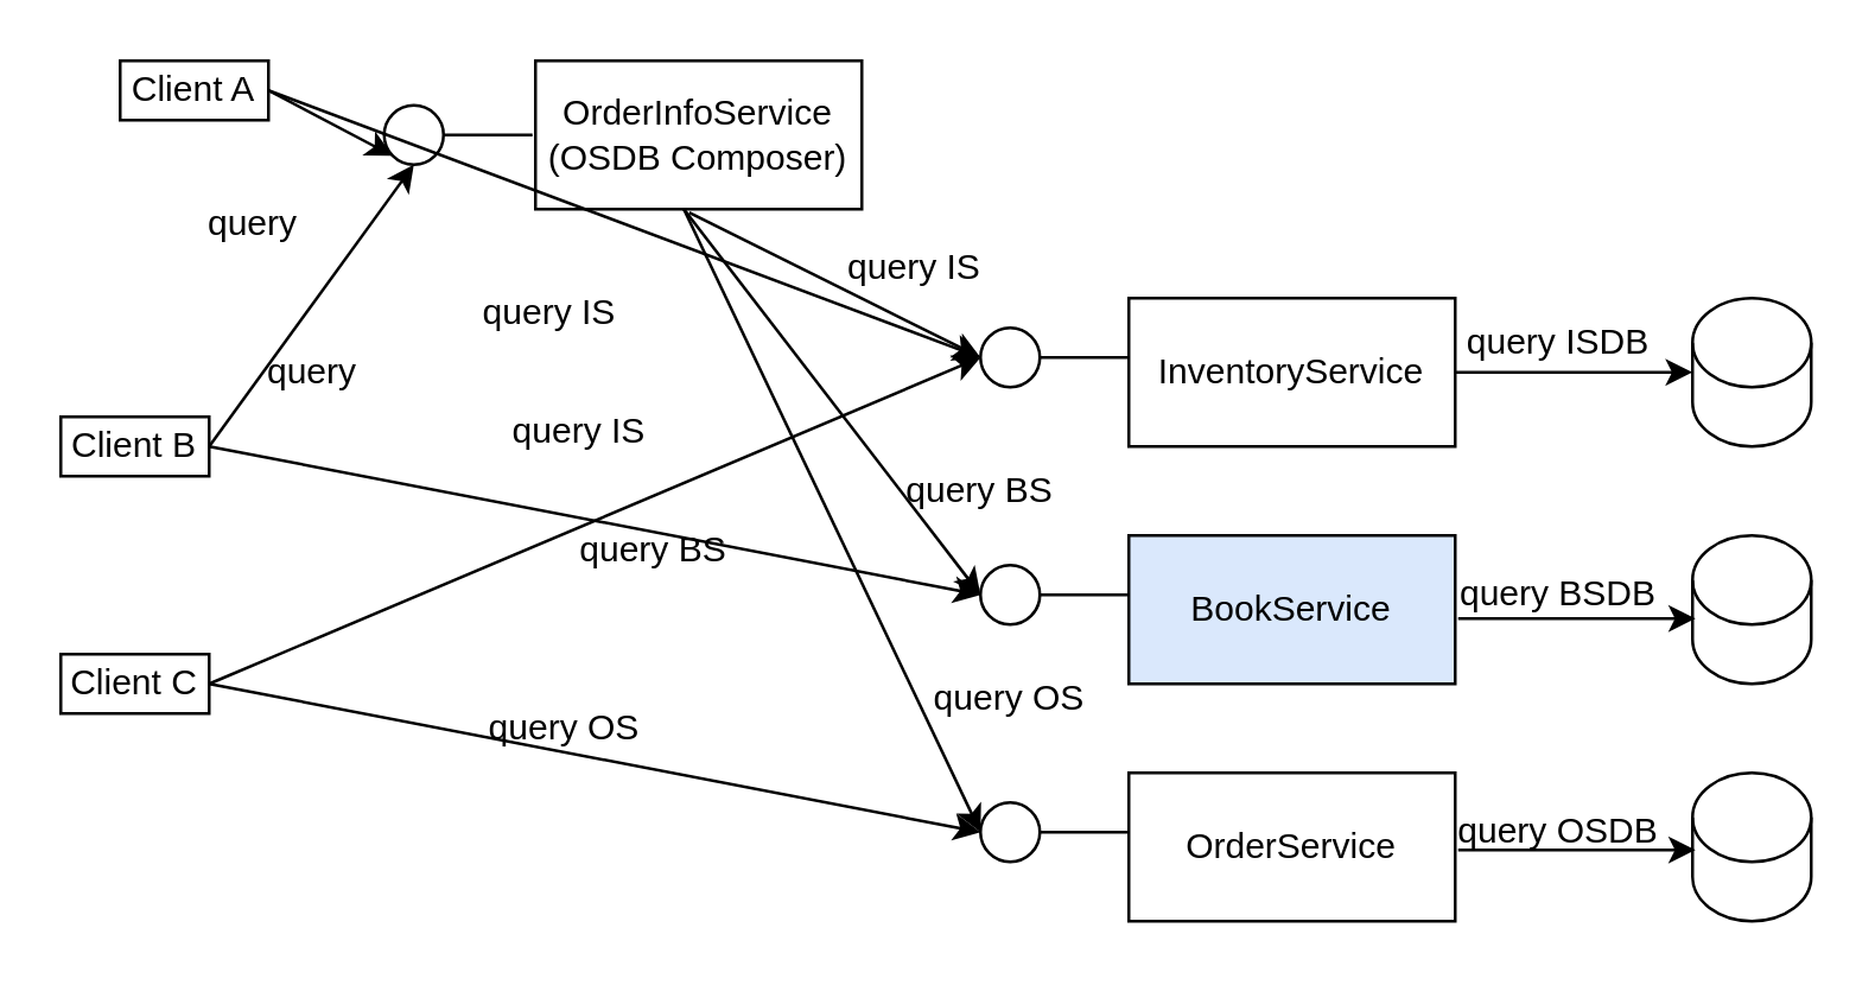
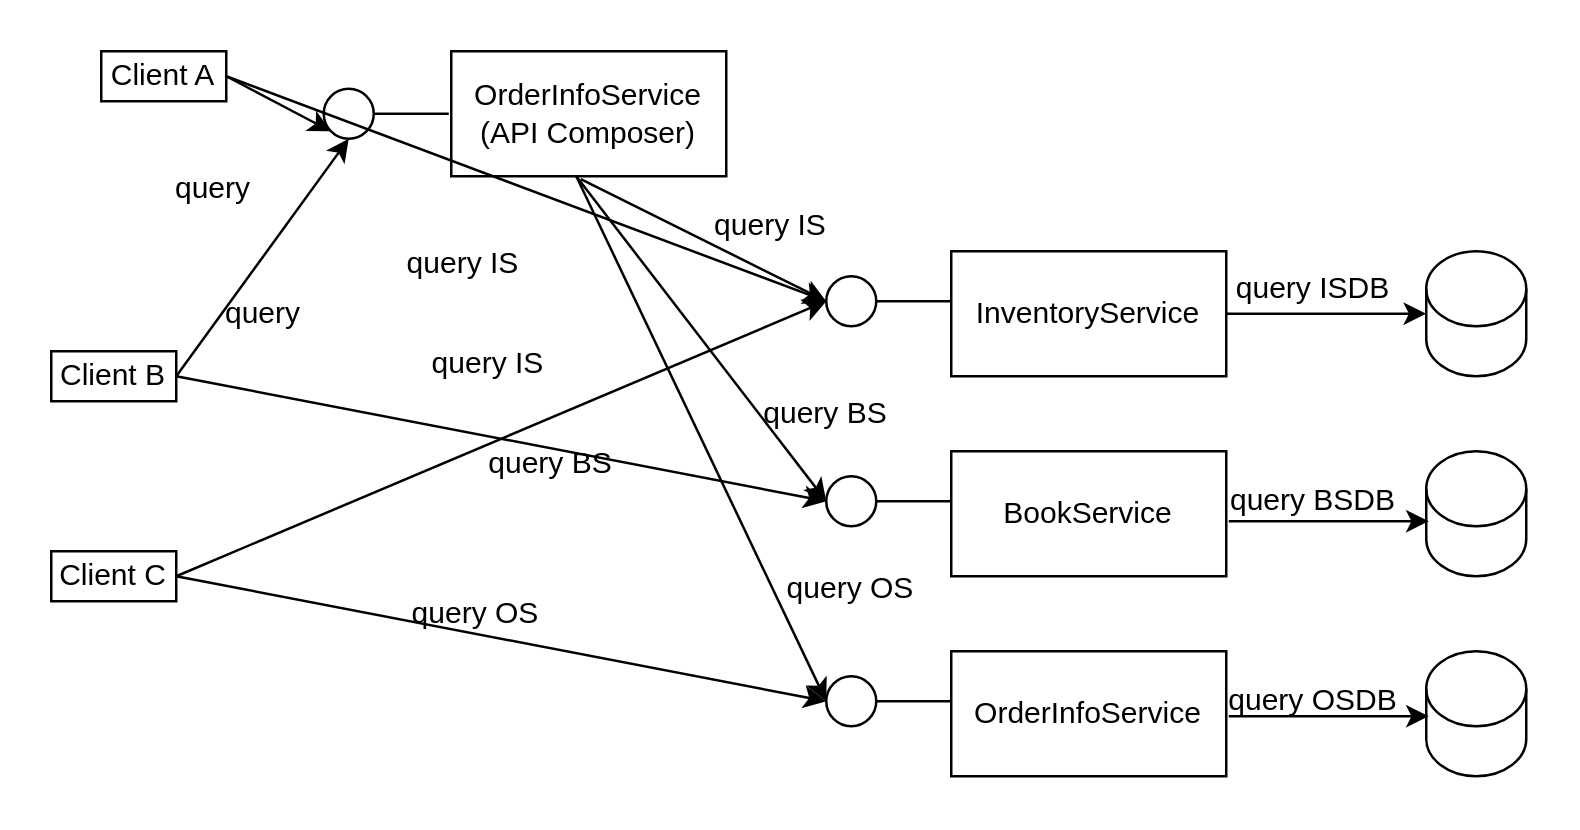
  <mxCell id="0" />
  <mxCell id="1" parent="0" />
- <mxCell id="2" value="OrderInfoService&lt;div&gt;(OSDB Composer)&lt;/div&gt;" style="html=1;whiteSpace=wrap;" vertex="1" parent="1"><mxGeometry x="180" y="20" width="110" height="50" as="geometry" /></mxCell>
+ <mxCell id="2" value="OrderInfoService&lt;div&gt;(API Composer)&lt;/div&gt;" style="html=1;whiteSpace=wrap;" vertex="1" parent="1"><mxGeometry x="180" y="20" width="110" height="50" as="geometry" /></mxCell>
  <mxCell id="3" value="InventoryService" style="html=1;whiteSpace=wrap;" vertex="1" parent="1"><mxGeometry x="380" y="100" width="110" height="50" as="geometry" /></mxCell>
  <mxCell id="4" value="" style="ellipse;whiteSpace=wrap;html=1;aspect=fixed;" vertex="1" parent="1"><mxGeometry x="330" y="110" width="20" height="20" as="geometry" /></mxCell>
  <mxCell id="5" value="" style="endArrow=none;html=1;rounded=0;" edge="1" parent="1"><mxGeometry width="50" height="50" relative="1" as="geometry"><mxPoint x="350" y="120" as="sourcePoint" /><mxPoint x="380" y="120" as="targetPoint" /></mxGeometry></mxCell>
- <mxCell id="6" value="BookService" style="html=1;whiteSpace=wrap;fillColor=#dae8fc;" vertex="1" parent="1"><mxGeometry x="380" y="180" width="110" height="50" as="geometry" /></mxCell>
+ <mxCell id="6" value="BookService" style="html=1;whiteSpace=wrap;" vertex="1" parent="1"><mxGeometry x="380" y="180" width="110" height="50" as="geometry" /></mxCell>
  <mxCell id="7" value="" style="ellipse;whiteSpace=wrap;html=1;aspect=fixed;" vertex="1" parent="1"><mxGeometry x="330" y="190" width="20" height="20" as="geometry" /></mxCell>
  <mxCell id="8" value="" style="endArrow=none;html=1;rounded=0;" edge="1" parent="1"><mxGeometry width="50" height="50" relative="1" as="geometry"><mxPoint x="350" y="200" as="sourcePoint" /><mxPoint x="380" y="200" as="targetPoint" /></mxGeometry></mxCell>
- <mxCell id="9" value="OrderService" style="html=1;whiteSpace=wrap;" vertex="1" parent="1"><mxGeometry x="380" y="260" width="110" height="50" as="geometry" /></mxCell>
+ <mxCell id="9" value="OrderInfoService" style="html=1;whiteSpace=wrap;" vertex="1" parent="1"><mxGeometry x="380" y="260" width="110" height="50" as="geometry" /></mxCell>
  <mxCell id="10" value="" style="ellipse;whiteSpace=wrap;html=1;aspect=fixed;" vertex="1" parent="1"><mxGeometry x="330" y="270" width="20" height="20" as="geometry" /></mxCell>
  <mxCell id="11" value="" style="endArrow=none;html=1;rounded=0;" edge="1" parent="1"><mxGeometry width="50" height="50" relative="1" as="geometry"><mxPoint x="350" y="280" as="sourcePoint" /><mxPoint x="380" y="280" as="targetPoint" /></mxGeometry></mxCell>
  <mxCell id="12" value="" style="shape=cylinder3;whiteSpace=wrap;html=1;boundedLbl=1;backgroundOutline=1;size=15;" vertex="1" parent="1"><mxGeometry x="570" y="100" width="40" height="50" as="geometry" /></mxCell>
  <mxCell id="13" value="" style="shape=cylinder3;whiteSpace=wrap;html=1;boundedLbl=1;backgroundOutline=1;size=15;" vertex="1" parent="1"><mxGeometry x="570" y="180" width="40" height="50" as="geometry" /></mxCell>
  <mxCell id="14" value="" style="shape=cylinder3;whiteSpace=wrap;html=1;boundedLbl=1;backgroundOutline=1;size=15;" vertex="1" parent="1"><mxGeometry x="570" y="260" width="40" height="50" as="geometry" /></mxCell>
  <mxCell id="15" value="" style="endArrow=none;html=1;rounded=0;" edge="1" parent="1"><mxGeometry width="50" height="50" relative="1" as="geometry"><mxPoint x="149" y="45" as="sourcePoint" /><mxPoint x="179" y="45" as="targetPoint" /></mxGeometry></mxCell>
  <mxCell id="16" value="" style="ellipse;whiteSpace=wrap;html=1;aspect=fixed;" vertex="1" parent="1"><mxGeometry x="129" y="35" width="20" height="20" as="geometry" /></mxCell>
  <mxCell id="17" value="" style="endArrow=classic;html=1;rounded=0;entryX=0;entryY=0.5;entryDx=0;entryDy=0;exitX=0.471;exitY=1.023;exitDx=0;exitDy=0;exitPerimeter=0;" edge="1" parent="1" source="2" target="4"><mxGeometry width="50" height="50" relative="1" as="geometry"><mxPoint x="300" y="220" as="sourcePoint" /><mxPoint x="350" y="170" as="targetPoint" /></mxGeometry></mxCell>
  <mxCell id="18" value="" style="endArrow=classic;html=1;rounded=0;entryX=0;entryY=0.5;entryDx=0;entryDy=0;" edge="1" parent="1" target="7"><mxGeometry width="50" height="50" relative="1" as="geometry"><mxPoint x="230" y="70" as="sourcePoint" /><mxPoint x="340" y="183" as="targetPoint" /></mxGeometry></mxCell>
  <mxCell id="19" value="" style="endArrow=classic;html=1;rounded=0;entryX=0;entryY=0.5;entryDx=0;entryDy=0;" edge="1" parent="1" target="10"><mxGeometry width="50" height="50" relative="1" as="geometry"><mxPoint x="230" y="70" as="sourcePoint" /><mxPoint x="306" y="210" as="targetPoint" /></mxGeometry></mxCell>
  <mxCell id="20" value="Client A" style="rounded=0;whiteSpace=wrap;html=1;" vertex="1" parent="1"><mxGeometry x="40" y="20" width="50" height="20" as="geometry" /></mxCell>
  <mxCell id="21" value="Client B" style="rounded=0;whiteSpace=wrap;html=1;" vertex="1" parent="1"><mxGeometry x="20" y="140" width="50" height="20" as="geometry" /></mxCell>
  <mxCell id="22" value="Client C" style="rounded=0;whiteSpace=wrap;html=1;" vertex="1" parent="1"><mxGeometry x="20" y="220" width="50" height="20" as="geometry" /></mxCell>
  <mxCell id="23" value="" style="endArrow=classic;html=1;rounded=0;entryX=0;entryY=1;entryDx=0;entryDy=0;exitX=1;exitY=0.5;exitDx=0;exitDy=0;" edge="1" parent="1" source="20" target="16"><mxGeometry width="50" height="50" relative="1" as="geometry"><mxPoint x="80" y="110" as="sourcePoint" /><mxPoint x="212" y="170" as="targetPoint" /></mxGeometry></mxCell>
  <mxCell id="24" value="" style="endArrow=classic;html=1;rounded=0;entryX=0.5;entryY=1;entryDx=0;entryDy=0;exitX=1;exitY=0.5;exitDx=0;exitDy=0;" edge="1" parent="1" source="21" target="16"><mxGeometry width="50" height="50" relative="1" as="geometry"><mxPoint x="80" y="150" as="sourcePoint" /><mxPoint x="142" y="62" as="targetPoint" /></mxGeometry></mxCell>
  <mxCell id="25" value="" style="endArrow=classic;html=1;rounded=0;exitX=1;exitY=0.5;exitDx=0;exitDy=0;" edge="1" parent="1" source="22"><mxGeometry width="50" height="50" relative="1" as="geometry"><mxPoint x="80" y="190" as="sourcePoint" /><mxPoint x="330" y="120" as="targetPoint" /></mxGeometry></mxCell>
  <mxCell id="26" value="" style="endArrow=classic;html=1;rounded=0;exitX=1;exitY=0.5;exitDx=0;exitDy=0;" edge="1" parent="1" source="22"><mxGeometry width="50" height="50" relative="1" as="geometry"><mxPoint x="80" y="200" as="sourcePoint" /><mxPoint x="330" y="280" as="targetPoint" /></mxGeometry></mxCell>
  <mxCell id="27" value="" style="endArrow=classic;html=1;rounded=0;" edge="1" parent="1"><mxGeometry width="50" height="50" relative="1" as="geometry"><mxPoint x="70" y="150" as="sourcePoint" /><mxPoint x="330" y="200" as="targetPoint" /></mxGeometry></mxCell>
  <mxCell id="28" value="" style="endArrow=classic;html=1;rounded=0;exitX=1;exitY=0.5;exitDx=0;exitDy=0;entryX=0;entryY=0.5;entryDx=0;entryDy=0;" edge="1" parent="1" source="20" target="4"><mxGeometry width="50" height="50" relative="1" as="geometry"><mxPoint x="80" y="110" as="sourcePoint" /><mxPoint x="320" y="120" as="targetPoint" /></mxGeometry></mxCell>
  <mxCell id="29" value="" style="endArrow=classic;html=1;rounded=0;entryX=0;entryY=0.5;entryDx=0;entryDy=0;entryPerimeter=0;exitX=1;exitY=0.5;exitDx=0;exitDy=0;" edge="1" parent="1" source="3" target="12"><mxGeometry width="50" height="50" relative="1" as="geometry"><mxPoint x="300" y="220" as="sourcePoint" /><mxPoint x="350" y="170" as="targetPoint" /></mxGeometry></mxCell>
  <mxCell id="30" value="" style="endArrow=classic;html=1;rounded=0;entryX=0;entryY=0.5;entryDx=0;entryDy=0;entryPerimeter=0;exitX=1;exitY=0.5;exitDx=0;exitDy=0;" edge="1" parent="1"><mxGeometry width="50" height="50" relative="1" as="geometry"><mxPoint x="491" y="208" as="sourcePoint" /><mxPoint x="571" y="208" as="targetPoint" /></mxGeometry></mxCell>
  <mxCell id="31" value="" style="endArrow=classic;html=1;rounded=0;entryX=0;entryY=0.5;entryDx=0;entryDy=0;entryPerimeter=0;exitX=1;exitY=0.5;exitDx=0;exitDy=0;" edge="1" parent="1"><mxGeometry width="50" height="50" relative="1" as="geometry"><mxPoint x="491" y="286" as="sourcePoint" /><mxPoint x="571" y="286" as="targetPoint" /></mxGeometry></mxCell>
  <mxCell id="32" value="query ISDB" style="text;html=1;align=center;verticalAlign=middle;whiteSpace=wrap;rounded=0;" vertex="1" parent="1"><mxGeometry x="490" y="110" width="70" height="10" as="geometry" /></mxCell>
  <mxCell id="33" value="query BSDB" style="text;html=1;align=center;verticalAlign=middle;whiteSpace=wrap;rounded=0;" vertex="1" parent="1"><mxGeometry x="490" y="195" width="70" height="10" as="geometry" /></mxCell>
  <mxCell id="34" value="query OSDB" style="text;html=1;align=center;verticalAlign=middle;whiteSpace=wrap;rounded=0;" vertex="1" parent="1"><mxGeometry x="490" y="275" width="70" height="10" as="geometry" /></mxCell>
  <mxCell id="35" value="query" style="text;html=1;align=center;verticalAlign=middle;whiteSpace=wrap;rounded=0;" vertex="1" parent="1"><mxGeometry x="60" y="70" width="50" height="10" as="geometry" /></mxCell>
  <mxCell id="36" value="query IS" style="text;html=1;align=center;verticalAlign=middle;whiteSpace=wrap;rounded=0;" vertex="1" parent="1"><mxGeometry x="283" y="85" width="50" height="10" as="geometry" /></mxCell>
  <mxCell id="37" value="query BS" style="text;html=1;align=center;verticalAlign=middle;whiteSpace=wrap;rounded=0;" vertex="1" parent="1"><mxGeometry x="300" y="160" width="60" height="10" as="geometry" /></mxCell>
  <mxCell id="38" value="query OS" style="text;html=1;align=center;verticalAlign=middle;whiteSpace=wrap;rounded=0;" vertex="1" parent="1"><mxGeometry x="310" y="230" width="60" height="10" as="geometry" /></mxCell>
  <mxCell id="39" value="query BS" style="text;html=1;align=center;verticalAlign=middle;whiteSpace=wrap;rounded=0;" vertex="1" parent="1"><mxGeometry x="190" y="180" width="60" height="10" as="geometry" /></mxCell>
  <mxCell id="40" value="query OS" style="text;html=1;align=center;verticalAlign=middle;whiteSpace=wrap;rounded=0;" vertex="1" parent="1"><mxGeometry x="160" y="240" width="60" height="10" as="geometry" /></mxCell>
  <mxCell id="41" value="query IS" style="text;html=1;align=center;verticalAlign=middle;whiteSpace=wrap;rounded=0;" vertex="1" parent="1"><mxGeometry x="160" y="100" width="50" height="10" as="geometry" /></mxCell>
  <mxCell id="42" value="query" style="text;html=1;align=center;verticalAlign=middle;whiteSpace=wrap;rounded=0;" vertex="1" parent="1"><mxGeometry x="80" y="120" width="50" height="10" as="geometry" /></mxCell>
  <mxCell id="43" value="query IS" style="text;html=1;align=center;verticalAlign=middle;whiteSpace=wrap;rounded=0;" vertex="1" parent="1"><mxGeometry x="170" y="140" width="50" height="10" as="geometry" /></mxCell>
